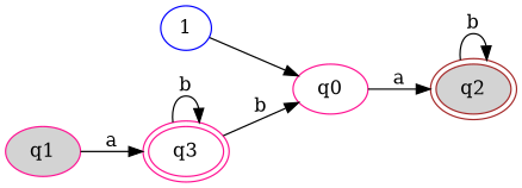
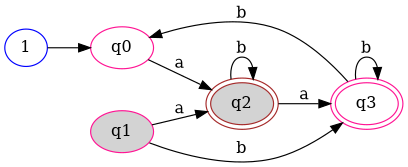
  digraph {
    rankdir=LR
    node [color=deeppink fillcolor=white style=filled]
    1 [color=blue height=0.00001 width=0.00001]
    q0
    q2 [color=brown fillcolor=lightgrey peripheries=2]
    q1 [fillcolor=lightgrey]
    q3 [peripheries=2]
    1 -> q0
    q0 -> q2 [label=a]
    q2 -> q2 [label=b]
-   q1 -> q3 [label=a]
+   q2 -> q3 [label=a]
+   q1 -> q2 [label=a]
+   q1 -> q3 [label=b]
    q3 -> q0 [label=b]
    q3 -> q3 [label=b]
  }
